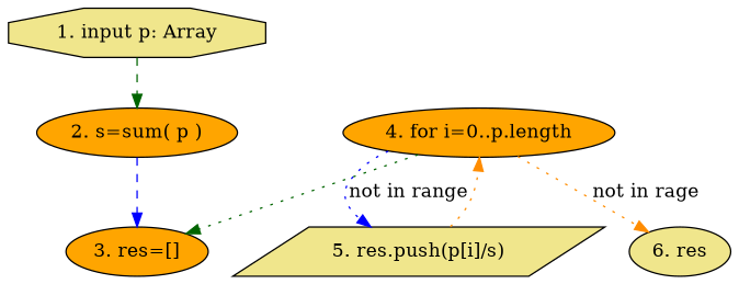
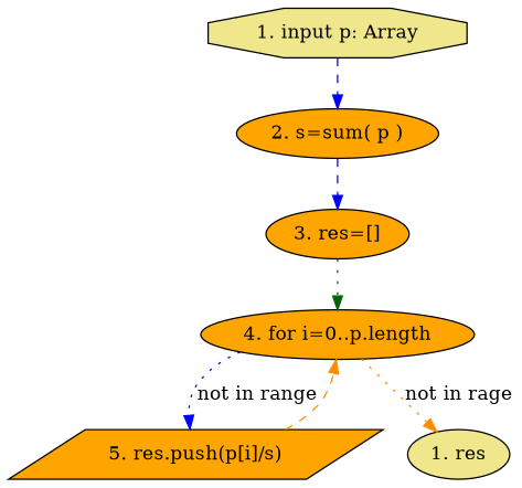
  digraph {
    node [fillcolor=orange shape=ellipse style=filled]
    edge [color=darkgreen style=dotted]
    n1 [fillcolor=khaki label="1. input p: Array" shape=octagon]
    n2 [label="2. s=sum( p )"]
    n3 [label="3. res=[]"]
    n4 [label="4. for i=0..p.length"]
-   n5 [fillcolor=khaki label="5. res.push(p[i]/s)" shape=parallelogram]
-   n6 [fillcolor=khaki label="6. res"]
-   n1 -> n2 [style=dashed]
+   n5 [label="5. res.push(p[i]/s)" shape=parallelogram]
+   n6 [fillcolor=khaki label="1. res"]
+   n1 -> n2 [color=blue style=dashed]
    n2 -> n3 [color=blue style=dashed]
-   n4 -> n3
+   n3 -> n4
    n4 -> n5 [color=blue label="not in range"]
    n4 -> n6 [color=darkorange label="not in rage"]
-   n5 -> n4 [color=darkorange]
+   n5 -> n4 [color=darkorange style=dashed]
  }
